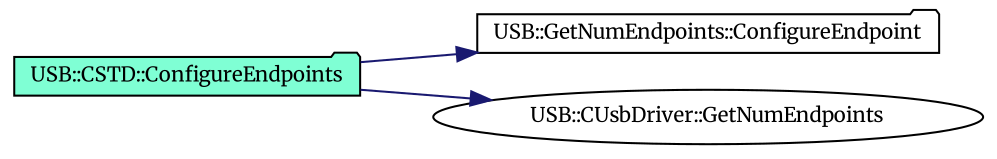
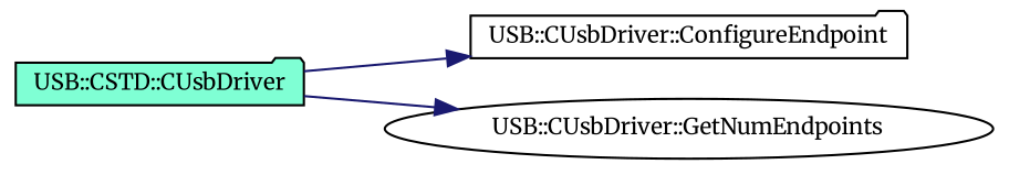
  digraph {
    fontname=Merriweather
    rankdir=LR
    node [color=black fillcolor=white fontname=Merriweather fontsize=10 shape=folder style=filled]
    edge [color=midnightblue fontname=Merriweather fontsize=10 labelfontname=FreeSans labelfontsize=10 style=solid]
-   n1 [fillcolor=aquamarine height=0.2 label="USB::CSTD::ConfigureEndpoints" width=0.4]
-   n2 [height=0.2 label="USB::GetNumEndpoints::ConfigureEndpoint" width=0.4]
+   n1 [fillcolor=aquamarine height=0.2 label="USB::CSTD::CUsbDriver" width=0.4]
+   n2 [height=0.2 label="USB::CUsbDriver::ConfigureEndpoint" width=0.4]
    n3 [height=0.2 label="USB::CUsbDriver::GetNumEndpoints" shape=ellipse width=0.4]
    n1 -> n2
    n1 -> n3
  }
